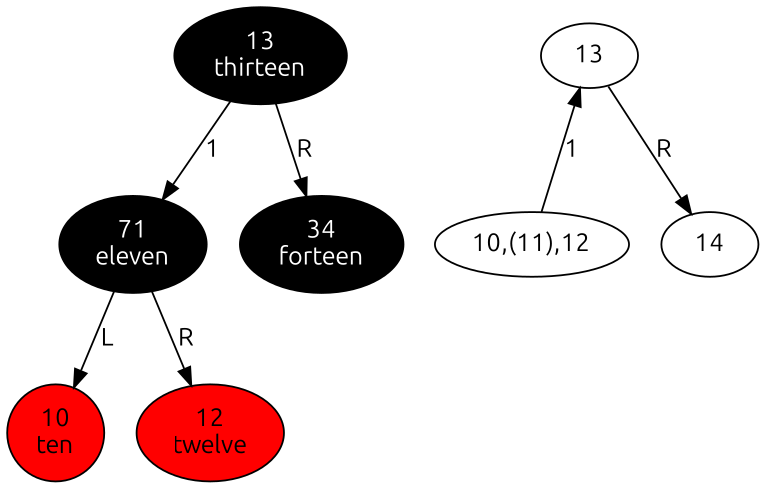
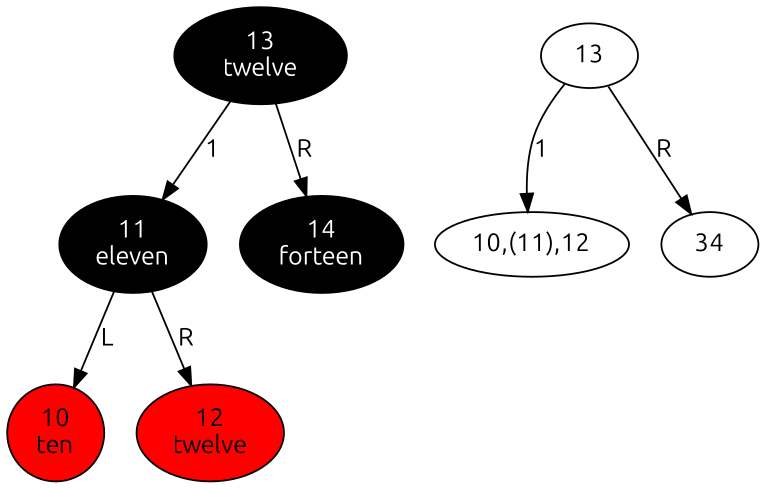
  digraph {
    fontname=Ubuntu
    node [fontname=Ubuntu style=filled]
    edge [fontname=Ubuntu]
-   n1 [fillcolor=black fontcolor=white label="13\nthirteen"]
-   n2 [fillcolor=black fontcolor=white label="71\neleven"]
-   n3 [fillcolor=black fontcolor=white label="34\nforteen"]
+   n1 [fillcolor=black fontcolor=white label="13\ntwelve"]
+   n2 [fillcolor=black fontcolor=white label="11\neleven"]
+   n3 [fillcolor=black fontcolor=white label="14\nforteen"]
    n4 [fillcolor=red label="10\nten"]
    n5 [fillcolor=red label="12\ntwelve"]
    n6 [label=13 style=""]
    n7 [label="10,(11),12" style=""]
-   n8 [label=14 style=""]
+   n8 [label=34 style=""]
    n1 -> n2 [label=1 taildir=sw]
    n1 -> n3 [label=R taildir=se]
    n2 -> n4 [label=L taildir=sw]
    n2 -> n5 [label=R taildir=se]
-   n7 -> n6 [label=1]
+   n6 -> n7 [label=1]
    n6 -> n8 [label=R]
  }
